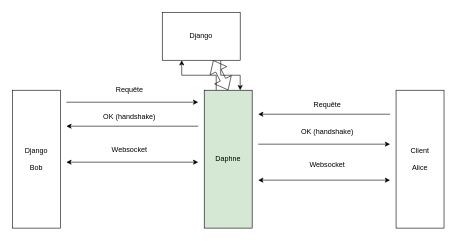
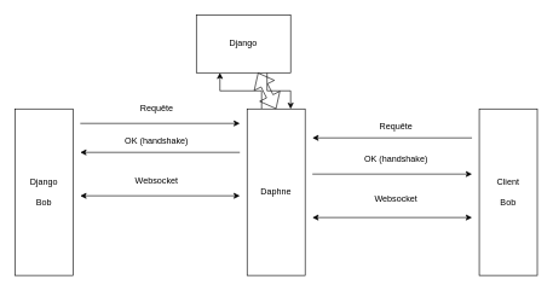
  <mxCell id="0" />
  <mxCell id="1" parent="0" />
  <mxCell id="2" value="Django&lt;br&gt;&lt;br&gt;Bob" style="rounded=0;whiteSpace=wrap;html=1;" vertex="1" parent="1"><mxGeometry x="20" y="150" width="80" height="230" as="geometry" /></mxCell>
  <mxCell id="3" style="edgeStyle=orthogonalEdgeStyle;rounded=0;orthogonalLoop=1;jettySize=auto;html=1;exitX=0.25;exitY=0;exitDx=0;exitDy=0;entryX=0.25;entryY=1;entryDx=0;entryDy=0;" edge="1" parent="1" source="4" target="7"><mxGeometry relative="1" as="geometry" /></mxCell>
- <mxCell id="4" value="Daphne" style="rounded=0;whiteSpace=wrap;html=1;fillColor=#d5e8d4;" vertex="1" parent="1"><mxGeometry x="340" y="150" width="80" height="230" as="geometry" /></mxCell>
- <mxCell id="5" value="Client&lt;br&gt;&lt;br&gt;Alice" style="rounded=0;whiteSpace=wrap;html=1;" vertex="1" parent="1"><mxGeometry x="660" y="150" width="80" height="230" as="geometry" /></mxCell>
+ <mxCell id="4" value="Daphne" style="rounded=0;whiteSpace=wrap;html=1;" vertex="1" parent="1"><mxGeometry x="340" y="150" width="80" height="230" as="geometry" /></mxCell>
+ <mxCell id="5" value="Client&lt;br&gt;&lt;br&gt;Bob" style="rounded=0;whiteSpace=wrap;html=1;" vertex="1" parent="1"><mxGeometry x="660" y="150" width="80" height="230" as="geometry" /></mxCell>
  <mxCell id="6" style="edgeStyle=orthogonalEdgeStyle;rounded=0;orthogonalLoop=1;jettySize=auto;html=1;exitX=0.75;exitY=1;exitDx=0;exitDy=0;entryX=0.75;entryY=0;entryDx=0;entryDy=0;" edge="1" parent="1" source="7" target="4"><mxGeometry relative="1" as="geometry" /></mxCell>
  <mxCell id="7" value="Django" style="rounded=0;whiteSpace=wrap;html=1;" vertex="1" parent="1"><mxGeometry x="270" y="20" width="130" height="80" as="geometry" /></mxCell>
  <mxCell id="8" value="" style="endArrow=classic;html=1;rounded=0;" edge="1" parent="1"><mxGeometry width="50" height="50" relative="1" as="geometry"><mxPoint x="110" y="170" as="sourcePoint" /><mxPoint x="330" y="170" as="targetPoint" /></mxGeometry></mxCell>
  <mxCell id="9" value="Requête" style="text;html=1;align=center;verticalAlign=middle;resizable=0;points=[];autosize=1;strokeColor=none;fillColor=none;" vertex="1" parent="1"><mxGeometry x="180" y="135" width="70" height="30" as="geometry" /></mxCell>
  <mxCell id="10" value="" style="endArrow=classic;html=1;rounded=0;" edge="1" parent="1"><mxGeometry width="50" height="50" relative="1" as="geometry"><mxPoint x="330" y="210" as="sourcePoint" /><mxPoint x="110" y="210" as="targetPoint" /></mxGeometry></mxCell>
  <mxCell id="11" value="OK (handshake)" style="text;html=1;align=center;verticalAlign=middle;resizable=0;points=[];autosize=1;strokeColor=none;fillColor=none;" vertex="1" parent="1"><mxGeometry x="160" y="180" width="110" height="30" as="geometry" /></mxCell>
  <mxCell id="12" value="" style="endArrow=classic;startArrow=classic;html=1;rounded=0;" edge="1" parent="1"><mxGeometry width="50" height="50" relative="1" as="geometry"><mxPoint x="110" y="270" as="sourcePoint" /><mxPoint x="330" y="270" as="targetPoint" /></mxGeometry></mxCell>
  <mxCell id="13" value="Websocket" style="text;html=1;align=center;verticalAlign=middle;resizable=0;points=[];autosize=1;strokeColor=none;fillColor=none;" vertex="1" parent="1"><mxGeometry x="175" y="235" width="80" height="30" as="geometry" /></mxCell>
  <mxCell id="14" value="" style="endArrow=classic;html=1;rounded=0;" edge="1" parent="1"><mxGeometry width="50" height="50" relative="1" as="geometry"><mxPoint x="650" y="190" as="sourcePoint" /><mxPoint x="430" y="190" as="targetPoint" /></mxGeometry></mxCell>
  <mxCell id="15" value="" style="endArrow=classic;html=1;rounded=0;" edge="1" parent="1"><mxGeometry width="50" height="50" relative="1" as="geometry"><mxPoint x="430" y="240" as="sourcePoint" /><mxPoint x="650" y="240" as="targetPoint" /></mxGeometry></mxCell>
  <mxCell id="16" value="" style="endArrow=classic;startArrow=classic;html=1;rounded=0;" edge="1" parent="1"><mxGeometry width="50" height="50" relative="1" as="geometry"><mxPoint x="430" y="300" as="sourcePoint" /><mxPoint x="650" y="300" as="targetPoint" /></mxGeometry></mxCell>
  <mxCell id="17" value="Requête" style="text;html=1;align=center;verticalAlign=middle;resizable=0;points=[];autosize=1;strokeColor=none;fillColor=none;" vertex="1" parent="1"><mxGeometry x="510" y="160" width="70" height="30" as="geometry" /></mxCell>
  <mxCell id="18" value="OK (handshake)" style="text;html=1;align=center;verticalAlign=middle;resizable=0;points=[];autosize=1;strokeColor=none;fillColor=none;" vertex="1" parent="1"><mxGeometry x="490" y="205" width="110" height="30" as="geometry" /></mxCell>
  <mxCell id="19" value="Websocket" style="text;html=1;align=center;verticalAlign=middle;resizable=0;points=[];autosize=1;strokeColor=none;fillColor=none;" vertex="1" parent="1"><mxGeometry x="505" y="260" width="80" height="30" as="geometry" /></mxCell>
  <mxCell id="20" value="" style="shape=flexArrow;endArrow=classic;startArrow=classic;html=1;rounded=0;" edge="1" parent="1" target="7"><mxGeometry width="100" height="100" relative="1" as="geometry"><mxPoint x="380" y="150" as="sourcePoint" /><mxPoint x="480" y="50" as="targetPoint" /></mxGeometry></mxCell>
